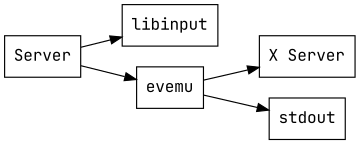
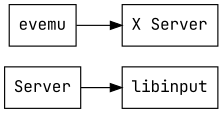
  digraph {
    compound=true
    fontname="JetBrains Mono"
    rankdir=LR
    node [fontname="JetBrains Mono" shape=box]
    edge [fontname="JetBrains Mono"]
    n1 [label=Server]
    libinput
    evemu
    n4 [label="X Server"]
-   stdout
    n1 -> libinput
-   n1 -> evemu
    evemu -> n4
-   evemu -> stdout
  }
